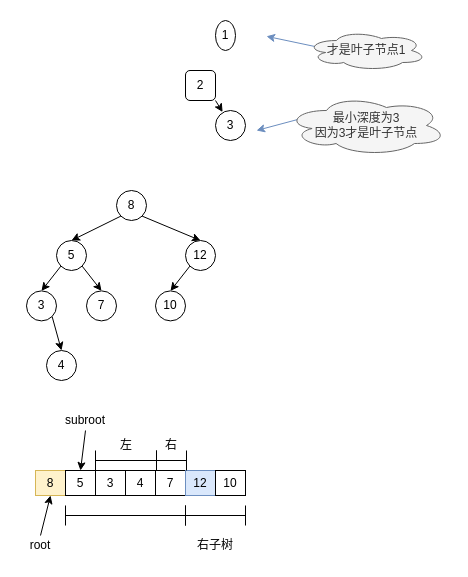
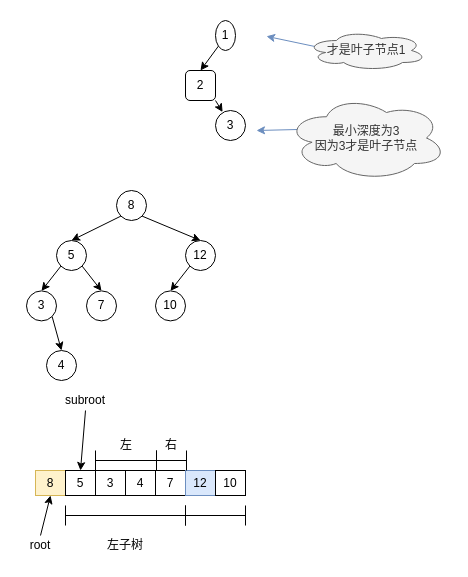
  <mxCell id="0" />
  <mxCell id="1" parent="0" />
+ <mxCell id="2" style="rounded=1;orthogonalLoop=1;jettySize=auto;html=1;exitX=0;exitY=1;exitDx=0;exitDy=0;entryX=0.5;entryY=0;entryDx=0;entryDy=0;" parent="1" source="3" target="5" edge="1"><mxGeometry relative="1" as="geometry" /></mxCell>
  <mxCell id="3" value="1" style="ellipse;whiteSpace=wrap;html=1;aspect=fixed;" parent="1" vertex="1"><mxGeometry x="215" y="20" width="20" height="30" as="geometry" /></mxCell>
  <mxCell id="4" style="edgeStyle=none;rounded=1;orthogonalLoop=1;jettySize=auto;html=1;exitX=1;exitY=1;exitDx=0;exitDy=0;entryX=0.237;entryY=0.052;entryDx=0;entryDy=0;entryPerimeter=0;" parent="1" source="5" target="6" edge="1"><mxGeometry relative="1" as="geometry" /></mxCell>
  <mxCell id="5" value="2" style="whiteSpace=wrap;html=1;aspect=fixed;rounded=1;" parent="1" vertex="1"><mxGeometry x="185" y="70" width="30" height="30" as="geometry" /></mxCell>
  <mxCell id="6" value="3" style="ellipse;whiteSpace=wrap;html=1;aspect=fixed;" parent="1" vertex="1"><mxGeometry x="215" y="110" width="30" height="30" as="geometry" /></mxCell>
  <mxCell id="7" style="edgeStyle=none;rounded=1;orthogonalLoop=1;jettySize=auto;html=1;exitX=0.07;exitY=0.4;exitDx=0;exitDy=0;exitPerimeter=0;fillColor=#dae8fc;strokeColor=#6c8ebf;" parent="1" source="8" edge="1"><mxGeometry relative="1" as="geometry"><mxPoint x="266" y="35.793" as="targetPoint" /></mxGeometry></mxCell>
  <mxCell id="8" value="才是叶子节点1" style="ellipse;shape=cloud;whiteSpace=wrap;html=1;fillColor=#f5f5f5;strokeColor=#666666;fontColor=#333333;" parent="1" vertex="1"><mxGeometry x="306" y="30" width="120" height="40" as="geometry" /></mxCell>
  <mxCell id="9" style="edgeStyle=none;rounded=1;orthogonalLoop=1;jettySize=auto;html=1;exitX=0.07;exitY=0.4;exitDx=0;exitDy=0;exitPerimeter=0;fillColor=#dae8fc;strokeColor=#6c8ebf;" parent="1" source="10" edge="1"><mxGeometry relative="1" as="geometry"><mxPoint x="256" y="130" as="targetPoint" /></mxGeometry></mxCell>
- <mxCell id="10" value="最小深度为3&lt;br&gt;因为3才是叶子节点" style="ellipse;shape=cloud;whiteSpace=wrap;html=1;fillColor=#f5f5f5;strokeColor=#666666;fontColor=#333333;" parent="1" vertex="1"><mxGeometry x="286" y="95" width="160" height="60" as="geometry" /></mxCell>
+ <mxCell id="10" value="最小深度为3&lt;br&gt;因为3才是叶子节点" style="ellipse;shape=cloud;whiteSpace=wrap;html=1;fillColor=#f5f5f5;strokeColor=#666666;fontColor=#333333;" parent="1" vertex="1"><mxGeometry x="286" y="95" width="160" height="85" as="geometry" /></mxCell>
  <mxCell id="11" style="rounded=1;orthogonalLoop=1;jettySize=auto;html=1;exitX=0;exitY=1;exitDx=0;exitDy=0;entryX=0.5;entryY=0;entryDx=0;entryDy=0;" parent="1" source="13" target="16" edge="1"><mxGeometry relative="1" as="geometry" /></mxCell>
  <mxCell id="12" style="rounded=0;orthogonalLoop=1;jettySize=auto;html=1;exitX=1;exitY=1;exitDx=0;exitDy=0;entryX=0.5;entryY=0;entryDx=0;entryDy=0;" parent="1" source="13" target="18" edge="1"><mxGeometry relative="1" as="geometry" /></mxCell>
  <mxCell id="13" value="8" style="ellipse;whiteSpace=wrap;html=1;aspect=fixed;" parent="1" vertex="1"><mxGeometry x="116" y="190" width="30" height="30" as="geometry" /></mxCell>
  <mxCell id="14" style="edgeStyle=none;rounded=0;orthogonalLoop=1;jettySize=auto;html=1;exitX=0;exitY=1;exitDx=0;exitDy=0;entryX=0.5;entryY=0;entryDx=0;entryDy=0;" parent="1" source="16" target="20" edge="1"><mxGeometry relative="1" as="geometry" /></mxCell>
  <mxCell id="15" style="edgeStyle=none;rounded=0;orthogonalLoop=1;jettySize=auto;html=1;exitX=1;exitY=1;exitDx=0;exitDy=0;entryX=0.5;entryY=0;entryDx=0;entryDy=0;" parent="1" source="16" target="21" edge="1"><mxGeometry relative="1" as="geometry" /></mxCell>
  <mxCell id="16" value="5" style="ellipse;whiteSpace=wrap;html=1;aspect=fixed;" parent="1" vertex="1"><mxGeometry x="56" y="240" width="30" height="30" as="geometry" /></mxCell>
  <mxCell id="17" style="edgeStyle=none;rounded=0;orthogonalLoop=1;jettySize=auto;html=1;exitX=0;exitY=1;exitDx=0;exitDy=0;entryX=0.5;entryY=0;entryDx=0;entryDy=0;" parent="1" source="18" target="22" edge="1"><mxGeometry relative="1" as="geometry" /></mxCell>
  <mxCell id="18" value="12" style="ellipse;whiteSpace=wrap;html=1;aspect=fixed;" parent="1" vertex="1"><mxGeometry x="185" y="240" width="30" height="30" as="geometry" /></mxCell>
  <mxCell id="19" style="rounded=0;orthogonalLoop=1;jettySize=auto;html=1;exitX=1;exitY=1;exitDx=0;exitDy=0;entryX=0.5;entryY=0;entryDx=0;entryDy=0;" edge="1" parent="1" source="20" target="23"><mxGeometry relative="1" as="geometry" /></mxCell>
  <mxCell id="20" value="3" style="ellipse;whiteSpace=wrap;html=1;aspect=fixed;" parent="1" vertex="1"><mxGeometry x="26" y="290.39" width="30" height="30" as="geometry" /></mxCell>
  <mxCell id="21" value="7" style="ellipse;whiteSpace=wrap;html=1;aspect=fixed;" parent="1" vertex="1"><mxGeometry x="86" y="290.39" width="30" height="30" as="geometry" /></mxCell>
  <mxCell id="22" value="10" style="ellipse;whiteSpace=wrap;html=1;aspect=fixed;" parent="1" vertex="1"><mxGeometry x="155" y="290.39" width="30" height="30" as="geometry" /></mxCell>
  <mxCell id="23" value="4" style="ellipse;whiteSpace=wrap;html=1;aspect=fixed;" vertex="1" parent="1"><mxGeometry x="46" y="350" width="30" height="30" as="geometry" /></mxCell>
  <mxCell id="24" value="8" style="rounded=0;whiteSpace=wrap;html=1;fillColor=#fff2cc;strokeColor=#d6b656;" vertex="1" parent="1"><mxGeometry x="35" y="470" width="30" height="25" as="geometry" /></mxCell>
  <mxCell id="25" value="5" style="rounded=0;whiteSpace=wrap;html=1;" vertex="1" parent="1"><mxGeometry x="65" y="470" width="30" height="25" as="geometry" /></mxCell>
  <mxCell id="26" value="3" style="rounded=0;whiteSpace=wrap;html=1;" vertex="1" parent="1"><mxGeometry x="95" y="470" width="30" height="25" as="geometry" /></mxCell>
  <mxCell id="27" value="4" style="rounded=0;whiteSpace=wrap;html=1;" vertex="1" parent="1"><mxGeometry x="125" y="470" width="30" height="25" as="geometry" /></mxCell>
  <mxCell id="28" value="7" style="rounded=0;whiteSpace=wrap;html=1;" vertex="1" parent="1"><mxGeometry x="155" y="470" width="30" height="25" as="geometry" /></mxCell>
  <mxCell id="29" value="12" style="rounded=0;whiteSpace=wrap;html=1;fillColor=#dae8fc;strokeColor=#6c8ebf;" vertex="1" parent="1"><mxGeometry x="185" y="470" width="30" height="25" as="geometry" /></mxCell>
  <mxCell id="30" value="10" style="rounded=0;whiteSpace=wrap;html=1;" vertex="1" parent="1"><mxGeometry x="215" y="470" width="30" height="25" as="geometry" /></mxCell>
  <mxCell id="31" style="edgeStyle=none;rounded=0;orthogonalLoop=1;jettySize=auto;html=1;exitX=0.5;exitY=0;exitDx=0;exitDy=0;entryX=0.5;entryY=1;entryDx=0;entryDy=0;" edge="1" parent="1" source="32" target="24"><mxGeometry relative="1" as="geometry" /></mxCell>
  <mxCell id="32" value="root" style="text;html=1;strokeColor=none;fillColor=none;align=center;verticalAlign=middle;whiteSpace=wrap;rounded=0;" vertex="1" parent="1"><mxGeometry x="20" y="535" width="40" height="20" as="geometry" /></mxCell>
  <mxCell id="33" value="" style="shape=crossbar;whiteSpace=wrap;html=1;rounded=1;" vertex="1" parent="1"><mxGeometry x="65" y="505" width="120" height="20" as="geometry" /></mxCell>
+ <mxCell id="34" value="左子树" style="text;html=1;strokeColor=none;fillColor=none;align=center;verticalAlign=middle;whiteSpace=wrap;rounded=0;" vertex="1" parent="1"><mxGeometry x="105" y="535" width="40" height="20" as="geometry" /></mxCell>
  <mxCell id="35" value="" style="shape=crossbar;whiteSpace=wrap;html=1;rounded=1;" vertex="1" parent="1"><mxGeometry x="185" y="505" width="60" height="20" as="geometry" /></mxCell>
- <mxCell id="36" value="右子树" style="text;html=1;strokeColor=none;fillColor=none;align=center;verticalAlign=middle;whiteSpace=wrap;rounded=0;" vertex="1" parent="1"><mxGeometry x="195" y="535" width="40" height="20" as="geometry" /></mxCell>
  <mxCell id="37" style="edgeStyle=none;rounded=0;orthogonalLoop=1;jettySize=auto;html=1;exitX=0.5;exitY=1;exitDx=0;exitDy=0;entryX=0.5;entryY=0;entryDx=0;entryDy=0;" edge="1" parent="1" source="38" target="25"><mxGeometry relative="1" as="geometry"><mxPoint x="161" y="360" as="targetPoint" /></mxGeometry></mxCell>
- <mxCell id="38" value="subroot" style="text;html=1;strokeColor=none;fillColor=none;align=center;verticalAlign=middle;whiteSpace=wrap;rounded=0;" vertex="1" parent="1"><mxGeometry x="65" y="410" width="40" height="20" as="geometry" /></mxCell>
+ <mxCell id="38" value="subroot" style="text;html=1;strokeColor=none;fillColor=none;align=center;verticalAlign=middle;whiteSpace=wrap;rounded=0;" vertex="1" parent="1"><mxGeometry x="65" y="390" width="40" height="20" as="geometry" /></mxCell>
  <mxCell id="39" value="" style="shape=crossbar;whiteSpace=wrap;html=1;rounded=1;" vertex="1" parent="1"><mxGeometry x="95" y="450" width="61" height="20" as="geometry" /></mxCell>
  <mxCell id="40" value="左" style="text;html=1;strokeColor=none;fillColor=none;align=center;verticalAlign=middle;whiteSpace=wrap;rounded=0;" vertex="1" parent="1"><mxGeometry x="116" y="435" width="20" height="20" as="geometry" /></mxCell>
  <mxCell id="41" value="" style="shape=crossbar;whiteSpace=wrap;html=1;rounded=1;" vertex="1" parent="1"><mxGeometry x="156" y="450" width="30" height="20" as="geometry" /></mxCell>
  <mxCell id="42" value="右" style="text;html=1;strokeColor=none;fillColor=none;align=center;verticalAlign=middle;whiteSpace=wrap;rounded=0;" vertex="1" parent="1"><mxGeometry x="166" y="435" width="10" height="20" as="geometry" /></mxCell>
